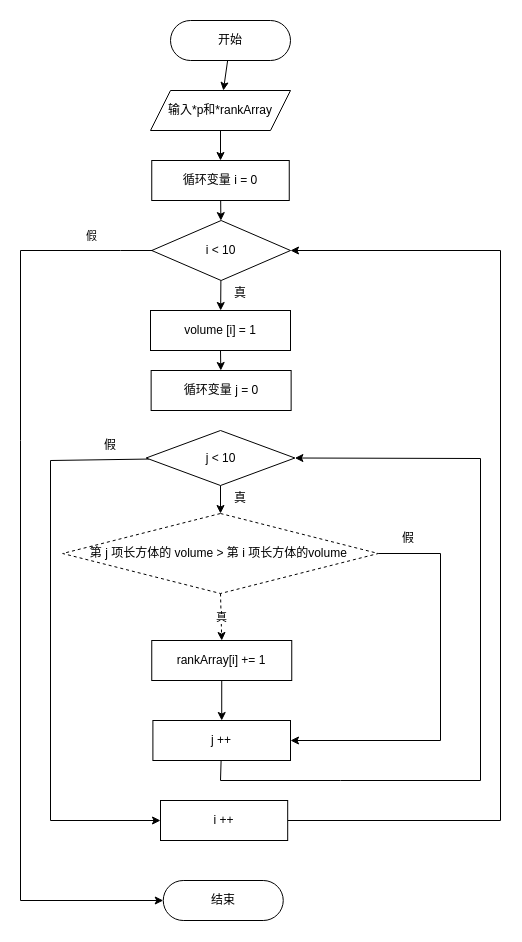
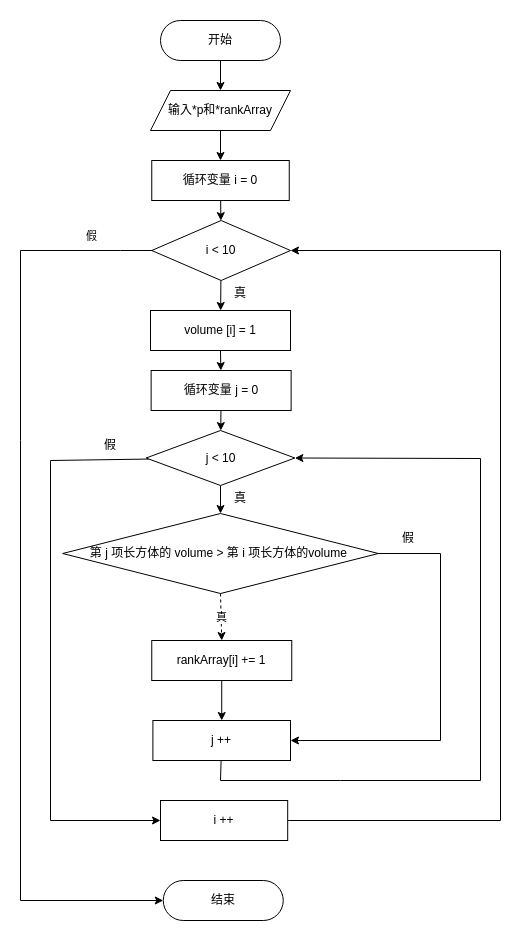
  <mxCell id="0" />
  <mxCell id="1" parent="0" />
  <mxCell id="2" value="" style="edgeStyle=none;html=1;" parent="1" source="3" target="5" edge="1"><mxGeometry relative="1" as="geometry" /></mxCell>
- <mxCell id="3" value="开始" style="rounded=1;whiteSpace=wrap;html=1;arcSize=50;" parent="1" vertex="1"><mxGeometry x="170" y="20" width="120" height="40" as="geometry" /></mxCell>
+ <mxCell id="3" value="开始" style="rounded=1;whiteSpace=wrap;html=1;arcSize=50;" parent="1" vertex="1"><mxGeometry x="160" y="20" width="120" height="40" as="geometry" /></mxCell>
  <mxCell id="4" style="edgeStyle=none;html=1;exitX=0.5;exitY=1;exitDx=0;exitDy=0;entryX=0.5;entryY=0;entryDx=0;entryDy=0;" parent="1" source="5" target="9" edge="1"><mxGeometry relative="1" as="geometry" /></mxCell>
  <mxCell id="5" value="输入*p和*rankArray" style="shape=parallelogram;perimeter=parallelogramPerimeter;whiteSpace=wrap;html=1;fixedSize=1;" parent="1" vertex="1"><mxGeometry x="150" y="90" width="140" height="40" as="geometry" /></mxCell>
  <mxCell id="6" style="edgeStyle=none;html=1;" parent="1" source="9" target="11" edge="1"><mxGeometry relative="1" as="geometry" /></mxCell>
  <mxCell id="7" style="edgeStyle=none;html=1;entryX=0;entryY=0.5;entryDx=0;entryDy=0;rounded=0;exitX=0.063;exitY=0.5;exitDx=0;exitDy=0;exitPerimeter=0;" parent="1" source="11" target="12" edge="1"><mxGeometry relative="1" as="geometry"><mxPoint x="170" y="410" as="targetPoint" /><mxPoint x="150" y="250" as="sourcePoint" /><Array as="points"><mxPoint x="120" y="250" /><mxPoint x="20" y="250" /><mxPoint x="20" y="440" /><mxPoint x="20" y="900" /></Array></mxGeometry></mxCell>
  <mxCell id="8" value="假" style="edgeLabel;html=1;align=center;verticalAlign=middle;resizable=0;points=[];" parent="7" vertex="1" connectable="0"><mxGeometry x="-0.208" y="3" relative="1" as="geometry"><mxPoint x="67" y="-244" as="offset" /></mxGeometry></mxCell>
  <mxCell id="9" value="循环变量 i = 0" style="rounded=0;whiteSpace=wrap;html=1;" parent="1" vertex="1"><mxGeometry x="151.25" y="160" width="137.5" height="40" as="geometry" /></mxCell>
  <mxCell id="10" style="edgeStyle=none;rounded=0;html=1;" parent="1" source="11" target="14" edge="1"><mxGeometry relative="1" as="geometry" /></mxCell>
  <mxCell id="11" value="i &amp;lt; 10" style="rhombus;whiteSpace=wrap;html=1;" parent="1" vertex="1"><mxGeometry x="151.25" y="220" width="138.75" height="60" as="geometry" /></mxCell>
  <mxCell id="12" value="结束" style="rounded=1;whiteSpace=wrap;html=1;arcSize=50;" parent="1" vertex="1"><mxGeometry x="162.75" y="880" width="120" height="40" as="geometry" /></mxCell>
  <mxCell id="13" style="edgeStyle=none;rounded=0;html=1;exitX=0.5;exitY=1;exitDx=0;exitDy=0;" parent="1" source="14" target="16" edge="1"><mxGeometry relative="1" as="geometry" /></mxCell>
  <mxCell id="14" value="volume [i] = 1" style="rounded=0;whiteSpace=wrap;html=1;" parent="1" vertex="1"><mxGeometry x="150" y="310" width="140" height="40" as="geometry" /></mxCell>
+ <mxCell id="15" style="edgeStyle=none;rounded=0;html=1;" parent="1" source="16" target="19" edge="1"><mxGeometry relative="1" as="geometry" /></mxCell>
  <mxCell id="16" value="循环变量 j = 0" style="rounded=0;whiteSpace=wrap;html=1;" parent="1" vertex="1"><mxGeometry x="150.63" y="370" width="140" height="40" as="geometry" /></mxCell>
  <mxCell id="17" style="edgeStyle=none;rounded=0;html=1;entryX=0;entryY=0.5;entryDx=0;entryDy=0;" parent="1" source="19" target="28" edge="1"><mxGeometry relative="1" as="geometry"><mxPoint x="60" y="650" as="targetPoint" /><Array as="points"><mxPoint x="50" y="460" /><mxPoint x="50" y="820" /></Array></mxGeometry></mxCell>
  <mxCell id="18" style="edgeStyle=none;rounded=0;html=1;exitX=0.5;exitY=1;exitDx=0;exitDy=0;entryX=0.5;entryY=0;entryDx=0;entryDy=0;" parent="1" source="19" target="21" edge="1"><mxGeometry relative="1" as="geometry" /></mxCell>
  <mxCell id="19" value="j &amp;lt; 10" style="rhombus;whiteSpace=wrap;html=1;" parent="1" vertex="1"><mxGeometry x="145.63" y="430" width="148.75" height="55" as="geometry" /></mxCell>
  <mxCell id="20" style="edgeStyle=none;rounded=0;html=1;entryX=1;entryY=0.5;entryDx=0;entryDy=0;" parent="1" source="21" target="32" edge="1"><mxGeometry relative="1" as="geometry"><mxPoint x="440" y="750" as="targetPoint" /><Array as="points"><mxPoint x="440" y="553" /><mxPoint x="440" y="740" /></Array></mxGeometry></mxCell>
- <mxCell id="21" value="第 j 项长方体的 volume &amp;gt; 第 i 项长方体的volume&amp;nbsp;" style="rhombus;whiteSpace=wrap;html=1;dashed=1;" parent="1" vertex="1"><mxGeometry x="62.18" y="513" width="315.63" height="80" as="geometry" /></mxCell>
+ <mxCell id="21" value="第 j 项长方体的 volume &amp;gt; 第 i 项长方体的volume&amp;nbsp;" style="rhombus;whiteSpace=wrap;html=1;" parent="1" vertex="1"><mxGeometry x="62.18" y="513" width="315.63" height="80" as="geometry" /></mxCell>
  <mxCell id="22" style="edgeStyle=none;rounded=0;html=1;" parent="1" source="23" target="32" edge="1"><mxGeometry relative="1" as="geometry" /></mxCell>
  <mxCell id="23" value="rankArray[i] += 1" style="rounded=0;whiteSpace=wrap;html=1;" parent="1" vertex="1"><mxGeometry x="151.25" y="640" width="140" height="40" as="geometry" /></mxCell>
  <mxCell id="24" value="" style="endArrow=classic;html=1;rounded=0;entryX=0.5;entryY=0;entryDx=0;entryDy=0;exitX=0.5;exitY=1;exitDx=0;exitDy=0;dashed=1;" parent="1" source="21" target="23" edge="1"><mxGeometry relative="1" as="geometry"><mxPoint x="403.75" y="640" as="sourcePoint" /><mxPoint x="503.75" y="640" as="targetPoint" /></mxGeometry></mxCell>
  <mxCell id="25" value="真" style="edgeLabel;resizable=0;html=1;align=center;verticalAlign=middle;" parent="24" connectable="0" vertex="1"><mxGeometry relative="1" as="geometry" /></mxCell>
  <mxCell id="26" value="真" style="text;html=1;strokeColor=none;fillColor=none;align=center;verticalAlign=middle;whiteSpace=wrap;rounded=0;" parent="1" vertex="1"><mxGeometry x="210" y="483" width="60" height="30" as="geometry" /></mxCell>
  <mxCell id="27" style="edgeStyle=none;rounded=0;html=1;entryX=1;entryY=0.5;entryDx=0;entryDy=0;" parent="1" source="28" target="11" edge="1"><mxGeometry relative="1" as="geometry"><mxPoint x="530" y="330" as="targetPoint" /><Array as="points"><mxPoint x="500" y="820" /><mxPoint x="500" y="250" /></Array></mxGeometry></mxCell>
  <mxCell id="28" value="i ++" style="rounded=0;whiteSpace=wrap;html=1;" parent="1" vertex="1"><mxGeometry x="160" y="800" width="127.19" height="40" as="geometry" /></mxCell>
  <mxCell id="29" value="真" style="text;html=1;strokeColor=none;fillColor=none;align=center;verticalAlign=middle;whiteSpace=wrap;rounded=0;" parent="1" vertex="1"><mxGeometry x="210" y="278" width="60" height="30" as="geometry" /></mxCell>
  <mxCell id="30" value="假" style="text;html=1;strokeColor=none;fillColor=none;align=center;verticalAlign=middle;whiteSpace=wrap;rounded=0;" parent="1" vertex="1"><mxGeometry x="80" y="430" width="60" height="30" as="geometry" /></mxCell>
  <mxCell id="31" value="" style="edgeStyle=none;html=1;entryX=1;entryY=0.5;entryDx=0;entryDy=0;rounded=0;" parent="1" source="32" target="19" edge="1"><mxGeometry relative="1" as="geometry"><Array as="points"><mxPoint x="220" y="780" /><mxPoint x="340" y="780" /><mxPoint x="480" y="780" /><mxPoint x="480" y="458" /></Array></mxGeometry></mxCell>
  <mxCell id="32" value="j ++" style="rounded=0;whiteSpace=wrap;html=1;" parent="1" vertex="1"><mxGeometry x="152.4" y="720" width="137.6" height="40" as="geometry" /></mxCell>
  <mxCell id="33" value="假" style="text;html=1;strokeColor=none;fillColor=none;align=center;verticalAlign=middle;whiteSpace=wrap;rounded=0;" parent="1" vertex="1"><mxGeometry x="377.81" y="523" width="60" height="30" as="geometry" /></mxCell>
